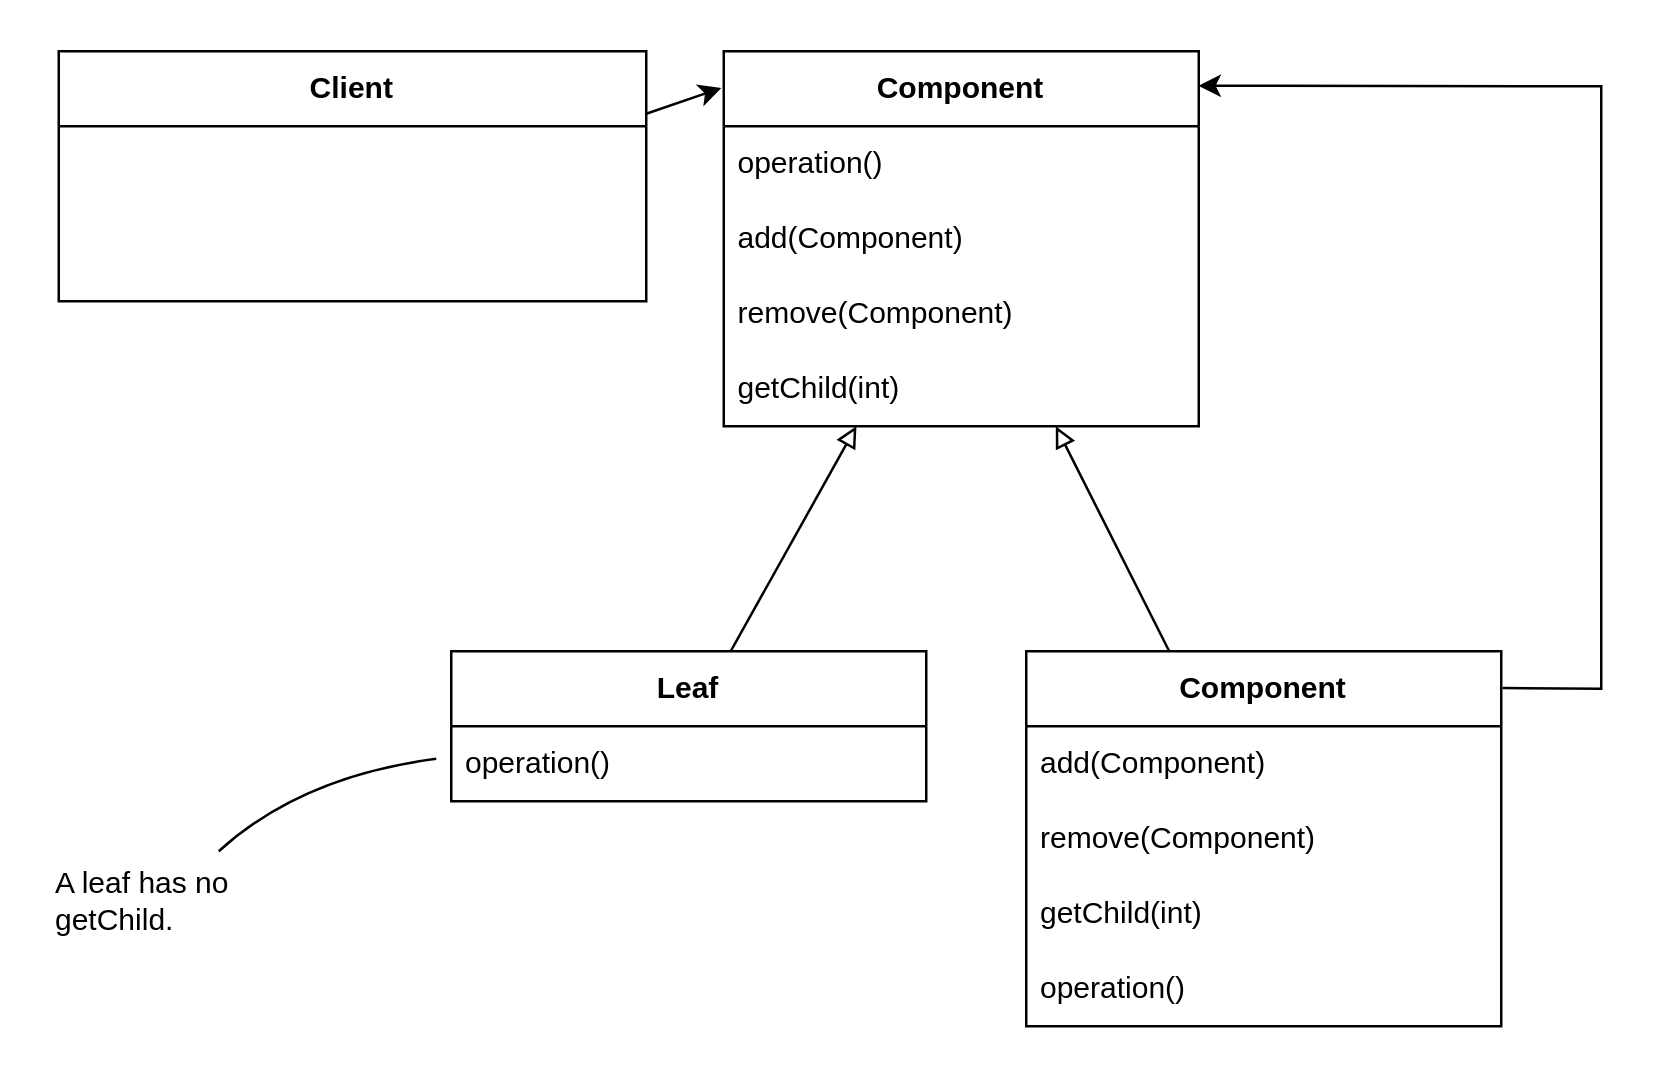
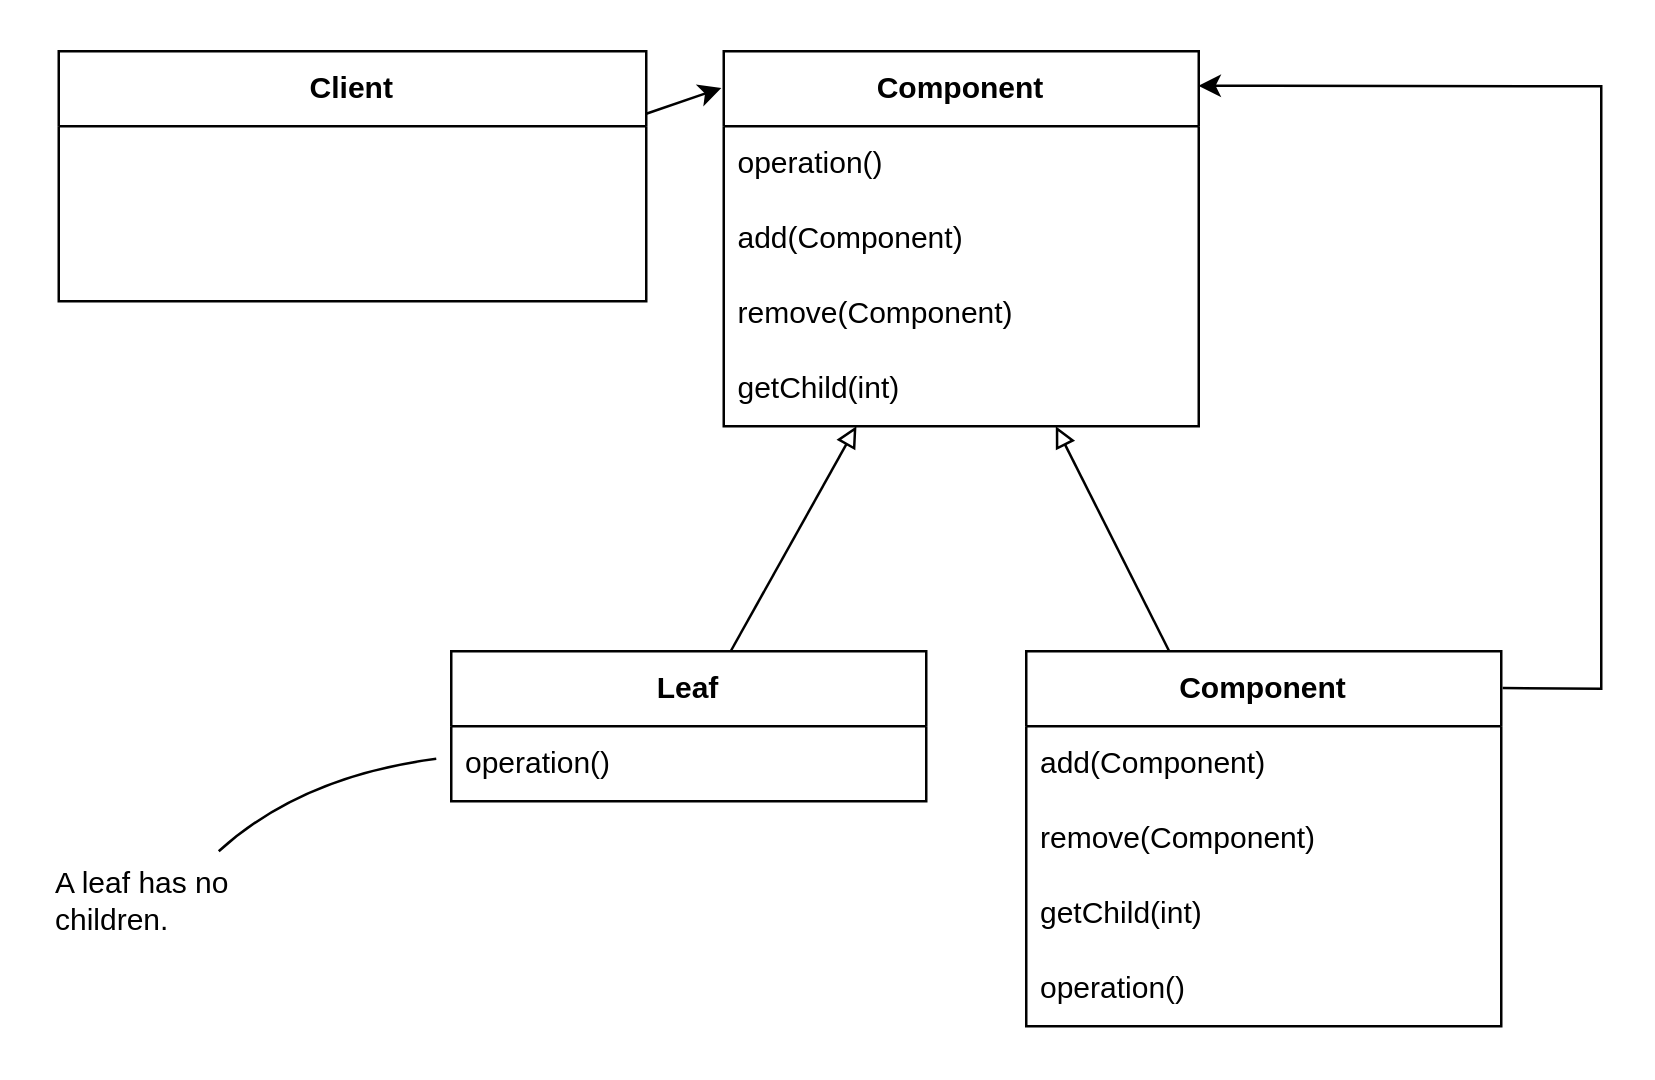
  <mxCell id="0" />
  <mxCell id="1" parent="0" />
  <mxCell id="2" value="Component" style="swimlane;fontStyle=1;childLayout=stackLayout;horizontal=1;startSize=30;horizontalStack=0;resizeParent=1;resizeParentMax=0;resizeLast=0;collapsible=1;marginBottom=0;whiteSpace=wrap;html=1;" parent="1" vertex="1"><mxGeometry x="289" y="20" width="190" height="150" as="geometry" /></mxCell>
  <mxCell id="3" value="operation()" style="text;strokeColor=none;fillColor=none;align=left;verticalAlign=middle;spacingLeft=4;spacingRight=4;overflow=hidden;points=[[0,0.5],[1,0.5]];portConstraint=eastwest;rotatable=0;whiteSpace=wrap;html=1;" parent="2" vertex="1"><mxGeometry y="30" width="190" height="30" as="geometry" /></mxCell>
  <mxCell id="4" value="add(Component)" style="text;strokeColor=none;fillColor=none;align=left;verticalAlign=middle;spacingLeft=4;spacingRight=4;overflow=hidden;points=[[0,0.5],[1,0.5]];portConstraint=eastwest;rotatable=0;whiteSpace=wrap;html=1;" parent="2" vertex="1"><mxGeometry y="60" width="190" height="30" as="geometry" /></mxCell>
  <mxCell id="5" value="remove(Component)" style="text;strokeColor=none;fillColor=none;align=left;verticalAlign=middle;spacingLeft=4;spacingRight=4;overflow=hidden;points=[[0,0.5],[1,0.5]];portConstraint=eastwest;rotatable=0;whiteSpace=wrap;html=1;" vertex="1" parent="2"><mxGeometry y="90" width="190" height="30" as="geometry" /></mxCell>
  <mxCell id="6" value="getChild(int)" style="text;strokeColor=none;fillColor=none;align=left;verticalAlign=middle;spacingLeft=4;spacingRight=4;overflow=hidden;points=[[0,0.5],[1,0.5]];portConstraint=eastwest;rotatable=0;whiteSpace=wrap;html=1;" parent="2" vertex="1"><mxGeometry y="120" width="190" height="30" as="geometry" /></mxCell>
  <mxCell id="7" value="Client" style="swimlane;fontStyle=1;childLayout=stackLayout;horizontal=1;startSize=30;horizontalStack=0;resizeParent=1;resizeParentMax=0;resizeLast=0;collapsible=1;marginBottom=0;whiteSpace=wrap;html=1;" vertex="1" parent="1"><mxGeometry x="23" y="20" width="235" height="100" as="geometry" /></mxCell>
  <mxCell id="8" value="" style="endArrow=classic;html=1;rounded=0;exitX=1;exitY=0.25;exitDx=0;exitDy=0;entryX=-0.005;entryY=0.098;entryDx=0;entryDy=0;entryPerimeter=0;" edge="1" parent="1" source="7" target="2"><mxGeometry width="50" height="50" relative="1" as="geometry"><mxPoint x="230" y="290" as="sourcePoint" /><mxPoint x="280" y="240" as="targetPoint" /></mxGeometry></mxCell>
  <mxCell id="9" value="Leaf" style="swimlane;fontStyle=1;childLayout=stackLayout;horizontal=1;startSize=30;horizontalStack=0;resizeParent=1;resizeParentMax=0;resizeLast=0;collapsible=1;marginBottom=0;whiteSpace=wrap;html=1;" vertex="1" parent="1"><mxGeometry x="180" y="260" width="190" height="60" as="geometry" /></mxCell>
  <mxCell id="10" value="operation()" style="text;strokeColor=none;fillColor=none;align=left;verticalAlign=middle;spacingLeft=4;spacingRight=4;overflow=hidden;points=[[0,0.5],[1,0.5]];portConstraint=eastwest;rotatable=0;whiteSpace=wrap;html=1;" vertex="1" parent="9"><mxGeometry y="30" width="190" height="30" as="geometry" /></mxCell>
  <mxCell id="11" value="Component" style="swimlane;fontStyle=1;childLayout=stackLayout;horizontal=1;startSize=30;horizontalStack=0;resizeParent=1;resizeParentMax=0;resizeLast=0;collapsible=1;marginBottom=0;whiteSpace=wrap;html=1;" vertex="1" parent="1"><mxGeometry x="410" y="260" width="190" height="150" as="geometry" /></mxCell>
  <mxCell id="12" value="add(Component)" style="text;strokeColor=none;fillColor=none;align=left;verticalAlign=middle;spacingLeft=4;spacingRight=4;overflow=hidden;points=[[0,0.5],[1,0.5]];portConstraint=eastwest;rotatable=0;whiteSpace=wrap;html=1;" vertex="1" parent="11"><mxGeometry y="30" width="190" height="30" as="geometry" /></mxCell>
  <mxCell id="13" value="remove(Component)" style="text;strokeColor=none;fillColor=none;align=left;verticalAlign=middle;spacingLeft=4;spacingRight=4;overflow=hidden;points=[[0,0.5],[1,0.5]];portConstraint=eastwest;rotatable=0;whiteSpace=wrap;html=1;" vertex="1" parent="11"><mxGeometry y="60" width="190" height="30" as="geometry" /></mxCell>
  <mxCell id="14" value="getChild(int)" style="text;strokeColor=none;fillColor=none;align=left;verticalAlign=middle;spacingLeft=4;spacingRight=4;overflow=hidden;points=[[0,0.5],[1,0.5]];portConstraint=eastwest;rotatable=0;whiteSpace=wrap;html=1;" vertex="1" parent="11"><mxGeometry y="90" width="190" height="30" as="geometry" /></mxCell>
  <mxCell id="15" value="operation()" style="text;strokeColor=none;fillColor=none;align=left;verticalAlign=middle;spacingLeft=4;spacingRight=4;overflow=hidden;points=[[0,0.5],[1,0.5]];portConstraint=eastwest;rotatable=0;whiteSpace=wrap;html=1;" vertex="1" parent="11"><mxGeometry y="120" width="190" height="30" as="geometry" /></mxCell>
  <mxCell id="16" value="" style="endArrow=block;html=1;rounded=0;endFill=0;" edge="1" parent="1" source="9" target="2"><mxGeometry width="50" height="50" relative="1" as="geometry"><mxPoint x="220" y="440" as="sourcePoint" /><mxPoint x="270" y="390" as="targetPoint" /></mxGeometry></mxCell>
  <mxCell id="17" value="" style="endArrow=block;html=1;rounded=0;endFill=0;" edge="1" parent="1" source="11" target="2"><mxGeometry width="50" height="50" relative="1" as="geometry"><mxPoint x="301.769" y="270" as="sourcePoint" /><mxPoint x="352.077" y="180" as="targetPoint" /></mxGeometry></mxCell>
  <mxCell id="18" value="" style="endArrow=classic;html=1;rounded=0;exitX=1.003;exitY=0.098;exitDx=0;exitDy=0;exitPerimeter=0;entryX=0.999;entryY=0.092;entryDx=0;entryDy=0;entryPerimeter=0;" edge="1" parent="1" source="11" target="2"><mxGeometry width="50" height="50" relative="1" as="geometry"><mxPoint x="310" y="470" as="sourcePoint" /><mxPoint x="360" y="420" as="targetPoint" /><Array as="points"><mxPoint x="640" y="275" /><mxPoint x="640" y="34" /></Array></mxGeometry></mxCell>
- <mxCell id="19" value="&lt;div&gt;A leaf has no&lt;/div&gt;&lt;div&gt;getChild.&lt;/div&gt;" style="text;html=1;align=left;verticalAlign=middle;resizable=0;points=[];autosize=1;strokeColor=none;fillColor=none;" vertex="1" parent="1"><mxGeometry x="20" y="340" width="90" height="40" as="geometry" /></mxCell>
+ <mxCell id="19" value="&lt;div&gt;A leaf has no&lt;/div&gt;&lt;div&gt;children.&lt;/div&gt;" style="text;html=1;align=left;verticalAlign=middle;resizable=0;points=[];autosize=1;strokeColor=none;fillColor=none;" vertex="1" parent="1"><mxGeometry x="20" y="340" width="90" height="40" as="geometry" /></mxCell>
  <mxCell id="20" value="" style="endArrow=none;html=1;curved=1;targetPerimeterSpacing=6;" edge="1" parent="1" source="19" target="9"><mxGeometry width="50" height="50" relative="1" as="geometry"><mxPoint x="30" y="350" as="sourcePoint" /><mxPoint x="80" y="300" as="targetPoint" /><Array as="points"><mxPoint x="120" y="310" /></Array></mxGeometry></mxCell>
